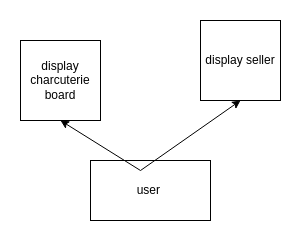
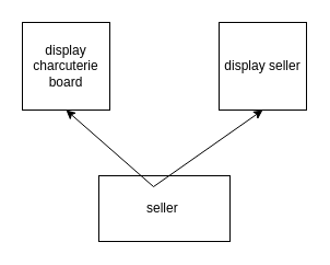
  <mxCell id="0" />
  <mxCell id="1" parent="0" />
- <mxCell id="2" value="display charcuterie board" style="whiteSpace=wrap;html=1;aspect=fixed;" vertex="1" parent="1"><mxGeometry x="20" y="40" width="80" height="80" as="geometry" /></mxCell>
+ <mxCell id="2" value="display charcuterie board" style="whiteSpace=wrap;html=1;aspect=fixed;" vertex="1" parent="1"><mxGeometry x="20" y="20" width="80" height="80" as="geometry" /></mxCell>
  <mxCell id="3" value="display seller" style="whiteSpace=wrap;html=1;aspect=fixed;" vertex="1" parent="1"><mxGeometry x="200" y="20" width="80" height="80" as="geometry" /></mxCell>
- <mxCell id="4" value="user&amp;nbsp;" style="rounded=0;whiteSpace=wrap;html=1;" vertex="1" parent="1"><mxGeometry x="90" y="160" width="120" height="60" as="geometry" /></mxCell>
+ <mxCell id="4" value="seller&amp;nbsp;" style="rounded=0;whiteSpace=wrap;html=1;" vertex="1" parent="1"><mxGeometry x="90" y="160" width="120" height="60" as="geometry" /></mxCell>
  <mxCell id="5" value="" style="endArrow=classic;html=1;rounded=0;entryX=0.5;entryY=1;entryDx=0;entryDy=0;" edge="1" parent="1" target="2"><mxGeometry width="50" height="50" relative="1" as="geometry"><mxPoint x="140" y="170" as="sourcePoint" /><mxPoint x="190" y="120" as="targetPoint" /></mxGeometry></mxCell>
  <mxCell id="6" value="" style="endArrow=classic;html=1;rounded=0;entryX=0.5;entryY=1;entryDx=0;entryDy=0;" edge="1" parent="1" target="3"><mxGeometry width="50" height="50" relative="1" as="geometry"><mxPoint x="140" y="170" as="sourcePoint" /><mxPoint x="190" y="120" as="targetPoint" /></mxGeometry></mxCell>
